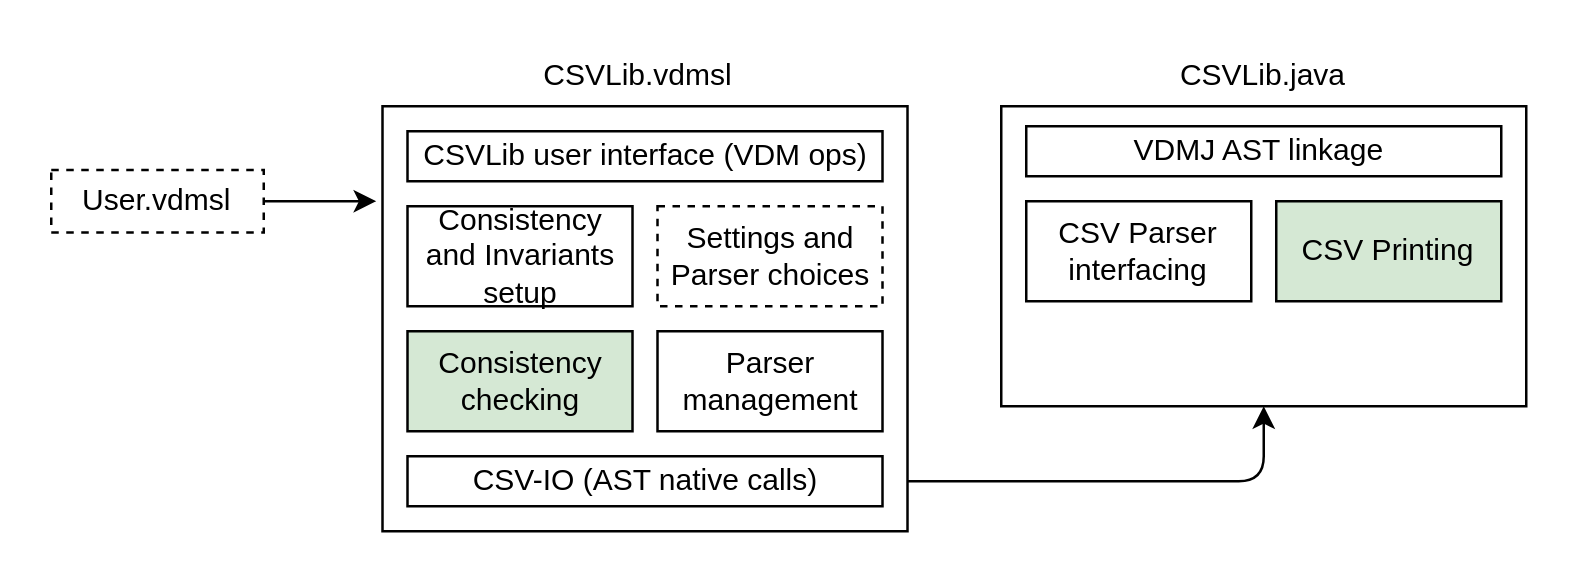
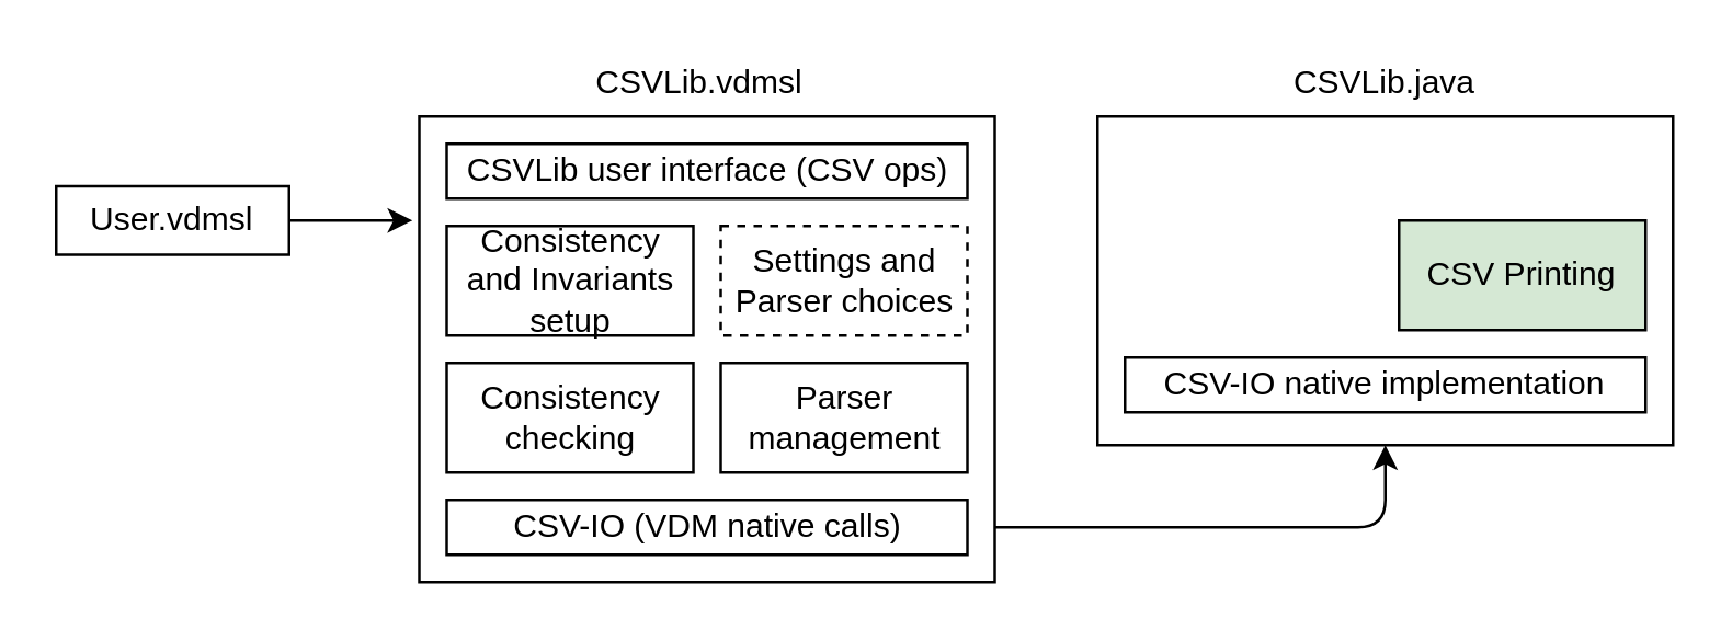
  <mxCell id="0" />
  <mxCell id="1" parent="0" />
  <mxCell id="2" style="edgeStyle=none;html=1;" edge="1" parent="1" source="3"><mxGeometry relative="1" as="geometry"><mxPoint x="150" y="80" as="targetPoint" /></mxGeometry></mxCell>
- <mxCell id="3" value="User.vdmsl" style="whiteSpace=wrap;html=1;dashed=1;" vertex="1" parent="1"><mxGeometry x="20" y="67.5" width="85" height="25" as="geometry" /></mxCell>
+ <mxCell id="3" value="User.vdmsl" style="whiteSpace=wrap;html=1;" vertex="1" parent="1"><mxGeometry x="20" y="67.5" width="85" height="25" as="geometry" /></mxCell>
  <mxCell id="4" style="edgeStyle=none;html=1;exitX=1;exitY=0.5;exitDx=0;exitDy=0;entryX=0.5;entryY=1;entryDx=0;entryDy=0;" edge="1" parent="1" source="19" target="7"><mxGeometry relative="1" as="geometry"><mxPoint x="263" y="260" as="targetPoint" /><Array as="points"><mxPoint x="505" y="192" /></Array></mxGeometry></mxCell>
  <mxCell id="5" value="CSVLib.java" style="text;html=1;strokeColor=none;fillColor=none;align=center;verticalAlign=middle;whiteSpace=wrap;rounded=0;rotation=0;" vertex="1" parent="1"><mxGeometry x="400" y="20" width="210" height="20" as="geometry" /></mxCell>
  <mxCell id="6" value="" style="group;" vertex="1" connectable="0" parent="1"><mxGeometry x="400" y="42" width="210" height="120" as="geometry" /></mxCell>
  <mxCell id="7" value="" style="whiteSpace=wrap;html=1;" vertex="1" parent="6"><mxGeometry width="210" height="120" as="geometry" /></mxCell>
- <mxCell id="9" value="VDMJ AST linkage&amp;nbsp;" style="whiteSpace=wrap;html=1;" vertex="1" parent="6"><mxGeometry x="10" y="8" width="190" height="20" as="geometry" /></mxCell>
- <mxCell id="10" value="CSV Parser interfacing" style="whiteSpace=wrap;html=1;" vertex="1" parent="6"><mxGeometry x="10" y="38" width="90" height="40" as="geometry" /></mxCell>
+ <mxCell id="8" value="CSV-IO native implementation" style="whiteSpace=wrap;html=1;" vertex="1" parent="6"><mxGeometry x="10" y="88" width="190" height="20" as="geometry" /></mxCell>
  <mxCell id="11" value="CSV Printing" style="whiteSpace=wrap;html=1;fillColor=#d5e8d4;" vertex="1" parent="6"><mxGeometry x="110" y="38" width="90" height="40" as="geometry" /></mxCell>
  <mxCell id="12" value="CSVLib.vdmsl" style="text;html=1;strokeColor=none;fillColor=none;align=center;verticalAlign=middle;whiteSpace=wrap;rounded=0;rotation=0;" vertex="1" parent="1"><mxGeometry x="150" y="20" width="210" height="20" as="geometry" /></mxCell>
  <mxCell id="13" value="" style="group" vertex="1" connectable="0" parent="1"><mxGeometry x="152.5" y="42" width="210" height="170" as="geometry" /></mxCell>
  <mxCell id="14" value="" style="whiteSpace=wrap;html=1;" vertex="1" parent="13"><mxGeometry width="210" height="170" as="geometry" /></mxCell>
- <mxCell id="15" value="Consistency checking" style="whiteSpace=wrap;html=1;fillColor=#d5e8d4;" vertex="1" parent="13"><mxGeometry x="10" y="90" width="90" height="40" as="geometry" /></mxCell>
+ <mxCell id="15" value="Consistency checking" style="whiteSpace=wrap;html=1;" vertex="1" parent="13"><mxGeometry x="10" y="90" width="90" height="40" as="geometry" /></mxCell>
  <mxCell id="16" value="Parser management" style="whiteSpace=wrap;html=1;" vertex="1" parent="13"><mxGeometry x="110" y="90" width="90" height="40" as="geometry" /></mxCell>
  <mxCell id="17" value="Consistency and Invariants setup" style="whiteSpace=wrap;html=1;" vertex="1" parent="13"><mxGeometry x="10" y="40" width="90" height="40" as="geometry" /></mxCell>
  <mxCell id="18" value="Settings and Parser choices" style="whiteSpace=wrap;html=1;dashed=1;" vertex="1" parent="13"><mxGeometry x="110" y="40" width="90" height="40" as="geometry" /></mxCell>
- <mxCell id="19" value="CSV-IO (AST native calls)" style="whiteSpace=wrap;html=1;" vertex="1" parent="13"><mxGeometry x="10" y="140" width="190" height="20" as="geometry" /></mxCell>
- <mxCell id="20" value="CSVLib user interface (VDM ops)" style="whiteSpace=wrap;html=1;" vertex="1" parent="13"><mxGeometry x="10" y="10" width="190" height="20" as="geometry" /></mxCell>
+ <mxCell id="19" value="CSV-IO (VDM native calls)" style="whiteSpace=wrap;html=1;" vertex="1" parent="13"><mxGeometry x="10" y="140" width="190" height="20" as="geometry" /></mxCell>
+ <mxCell id="20" value="CSVLib user interface (CSV ops)" style="whiteSpace=wrap;html=1;" vertex="1" parent="13"><mxGeometry x="10" y="10" width="190" height="20" as="geometry" /></mxCell>
